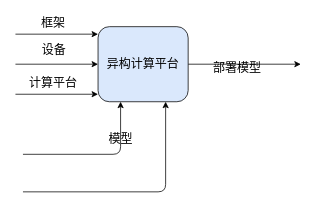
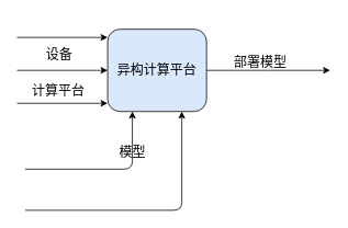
  <mxCell id="0" />
  <mxCell id="1" parent="0" />
  <mxCell id="2" style="edgeStyle=orthogonalEdgeStyle;rounded=0;orthogonalLoop=1;jettySize=auto;html=1;exitX=1;exitY=0.5;exitDx=0;exitDy=0;fontFamily=simsun;fontSize=16;" parent="1" source="3" edge="1"><mxGeometry relative="1" as="geometry"><mxPoint x="400" y="85" as="targetPoint" /></mxGeometry></mxCell>
  <mxCell id="3" value="异构计算平台" style="rounded=1;fontFamily=simsun;whiteSpace=wrap;html=1;fontSize=16;fillColor=#dae8fc;" parent="1" vertex="1"><mxGeometry x="130" y="35" width="120" height="100" as="geometry" /></mxCell>
  <mxCell id="4" value="" style="endArrow=classic;html=1;fontFamily=simsun;fontSize=16;" parent="1" edge="1"><mxGeometry width="50" height="50" relative="1" as="geometry"><mxPoint x="20" y="45" as="sourcePoint" /><mxPoint x="130" y="45" as="targetPoint" /></mxGeometry></mxCell>
  <mxCell id="5" value="" style="endArrow=classic;html=1;fontFamily=simsun;fontSize=16;" parent="1" edge="1"><mxGeometry width="50" height="50" relative="1" as="geometry"><mxPoint x="20" y="85" as="sourcePoint" /><mxPoint x="130" y="85" as="targetPoint" /></mxGeometry></mxCell>
  <mxCell id="6" value="&lt;font style=&quot;font-size: 16px;&quot;&gt;设备&lt;/font&gt;" style="edgeLabel;html=1;align=center;verticalAlign=middle;resizable=0;points=[];fontSize=16;fontFamily=simsun;" parent="5" vertex="1" connectable="0"><mxGeometry x="-0.412" y="9" relative="1" as="geometry"><mxPoint x="18" y="-11" as="offset" /></mxGeometry></mxCell>
  <mxCell id="7" value="" style="endArrow=classic;html=1;fontFamily=simsun;fontSize=16;" parent="1" edge="1"><mxGeometry width="50" height="50" relative="1" as="geometry"><mxPoint x="20" y="125" as="sourcePoint" /><mxPoint x="130" y="125" as="targetPoint" /></mxGeometry></mxCell>
- <mxCell id="8" value="&lt;font style=&quot;font-size: 16px;&quot;&gt;框架&lt;/font&gt;" style="text;html=1;align=center;verticalAlign=middle;resizable=0;points=[];autosize=1;fontSize=16;fontFamily=simsun;" parent="1" vertex="1"><mxGeometry x="45" y="20" width="50" height="20" as="geometry" /></mxCell>
  <mxCell id="9" value="计算平台" style="text;html=1;align=center;verticalAlign=middle;resizable=0;points=[];autosize=1;fontSize=16;fontFamily=simsun;" parent="1" vertex="1"><mxGeometry x="30" y="100" width="80" height="20" as="geometry" /></mxCell>
- <mxCell id="10" value="&lt;font style=&quot;font-size: 16px;&quot;&gt;部署模型&lt;/font&gt;" style="text;html=1;align=center;verticalAlign=middle;resizable=0;points=[];autosize=1;fontSize=16;fontFamily=simsun;" parent="1" vertex="1"><mxGeometry x="275" y="80" width="80" height="20" as="geometry" /></mxCell>
+ <mxCell id="10" value="&lt;font style=&quot;font-size: 16px;&quot;&gt;部署模型&lt;/font&gt;" style="text;html=1;align=center;verticalAlign=middle;resizable=0;points=[];autosize=1;fontSize=16;fontFamily=simsun;" parent="1" vertex="1"><mxGeometry x="275" y="65" width="80" height="20" as="geometry" /></mxCell>
  <mxCell id="11" value="" style="endArrow=classic;html=1;entryX=0.25;entryY=1;entryDx=0;entryDy=0;fontFamily=simsun;fontSize=16;" parent="1" target="3" edge="1"><mxGeometry width="50" height="50" relative="1" as="geometry"><mxPoint x="30" y="205" as="sourcePoint" /><mxPoint x="130" y="205" as="targetPoint" /><Array as="points"><mxPoint x="160" y="205" /></Array></mxGeometry></mxCell>
  <mxCell id="12" value="" style="endArrow=classic;html=1;entryX=0.75;entryY=1;entryDx=0;entryDy=0;fontFamily=simsun;fontSize=16;" parent="1" target="3" edge="1"><mxGeometry width="50" height="50" relative="1" as="geometry"><mxPoint x="30" y="255" as="sourcePoint" /><mxPoint x="120" y="255" as="targetPoint" /><Array as="points"><mxPoint x="220" y="255" /></Array></mxGeometry></mxCell>
  <mxCell id="13" value="&lt;font style=&quot;font-size: 16px;&quot;&gt;模型&lt;/font&gt;" style="text;html=1;align=center;verticalAlign=middle;resizable=0;points=[];autosize=1;fontFamily=simsun;fontSize=16;" parent="1" vertex="1"><mxGeometry x="135" y="175" width="50" height="20" as="geometry" /></mxCell>
